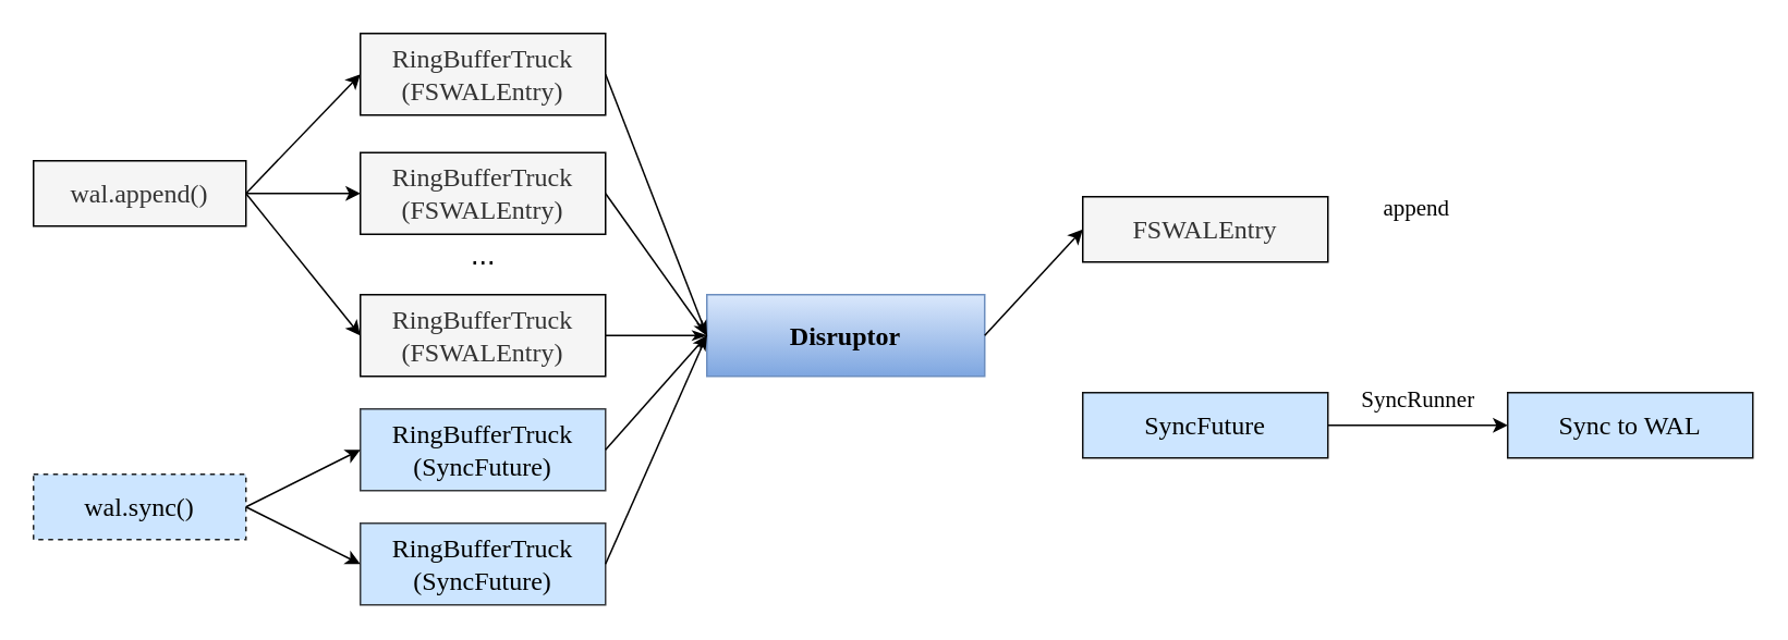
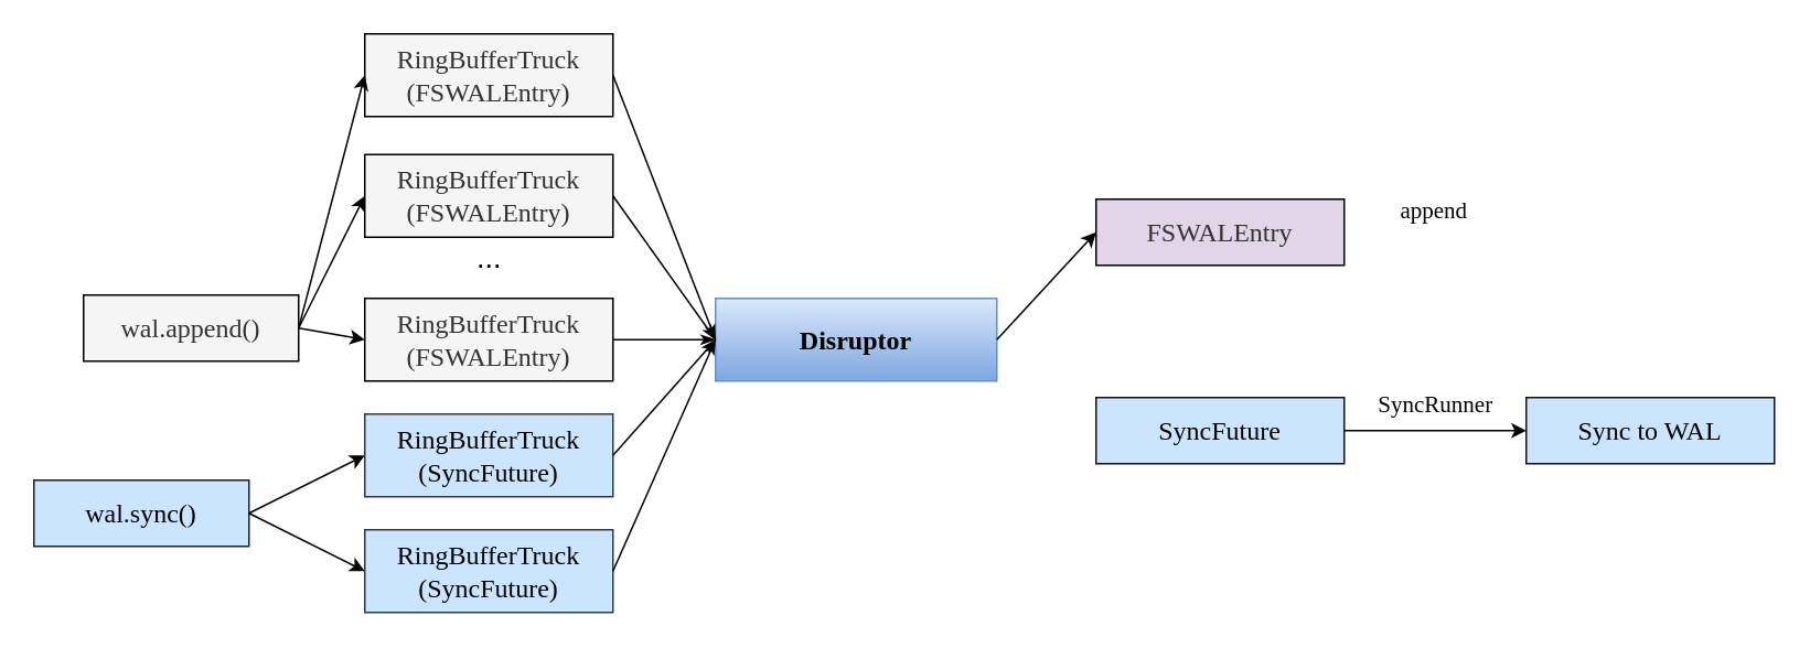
  <mxCell id="0" />
  <mxCell id="1" parent="0" />
- <mxCell id="2" value="&lt;font style=&quot;font-size: 16px;&quot; face=&quot;Verdana&quot;&gt;wal.append()&lt;/font&gt;" style="rounded=0;whiteSpace=wrap;html=1;fillColor=#f5f5f5;fontColor=#333333;strokeColor=#000000;" vertex="1" parent="1"><mxGeometry x="20" y="98" width="130" height="40" as="geometry" /></mxCell>
+ <mxCell id="2" value="&lt;font style=&quot;font-size: 16px;&quot; face=&quot;Verdana&quot;&gt;wal.append()&lt;/font&gt;" style="rounded=0;whiteSpace=wrap;html=1;fillColor=#f5f5f5;fontColor=#333333;strokeColor=#000000;" vertex="1" parent="1"><mxGeometry x="50" y="178" width="130" height="40" as="geometry" /></mxCell>
  <mxCell id="3" value="&lt;font style=&quot;font-size: 16px;&quot; face=&quot;Verdana&quot;&gt;RingBufferTruck&lt;br&gt;(FSWALEntry)&lt;br&gt;&lt;/font&gt;" style="rounded=0;whiteSpace=wrap;html=1;fillColor=#f5f5f5;fontColor=#333333;strokeColor=#000000;" vertex="1" parent="1"><mxGeometry x="220" y="20" width="150" height="50" as="geometry" /></mxCell>
  <mxCell id="4" value="&lt;font style=&quot;font-size: 16px;&quot; face=&quot;Verdana&quot;&gt;RingBufferTruck&lt;br&gt;(FSWALEntry)&lt;br&gt;&lt;/font&gt;" style="rounded=0;whiteSpace=wrap;html=1;fillColor=#f5f5f5;fontColor=#333333;strokeColor=#000000;" vertex="1" parent="1"><mxGeometry x="220" y="93" width="150" height="50" as="geometry" /></mxCell>
  <mxCell id="5" value="&lt;font style=&quot;font-size: 16px;&quot; face=&quot;Verdana&quot;&gt;RingBufferTruck&lt;br&gt;(FSWALEntry)&lt;br&gt;&lt;/font&gt;" style="rounded=0;whiteSpace=wrap;html=1;fillColor=#f5f5f5;fontColor=#333333;strokeColor=#000000;" vertex="1" parent="1"><mxGeometry x="220" y="180" width="150" height="50" as="geometry" /></mxCell>
  <mxCell id="6" value="&lt;font style=&quot;font-size: 18px;&quot;&gt;...&lt;/font&gt;" style="text;html=1;align=center;verticalAlign=middle;resizable=0;points=[];autosize=1;strokeColor=none;fillColor=none;" vertex="1" parent="1"><mxGeometry x="275" y="136" width="40" height="40" as="geometry" /></mxCell>
  <mxCell id="7" value="" style="endArrow=classic;html=1;rounded=0;exitX=1;exitY=0.5;exitDx=0;exitDy=0;entryX=0;entryY=0.5;entryDx=0;entryDy=0;" edge="1" parent="1" source="2" target="3"><mxGeometry width="50" height="50" relative="1" as="geometry"><mxPoint x="340" y="150" as="sourcePoint" /><mxPoint x="390" y="100" as="targetPoint" /></mxGeometry></mxCell>
  <mxCell id="8" value="" style="endArrow=classic;html=1;rounded=0;exitX=1;exitY=0.5;exitDx=0;exitDy=0;entryX=0;entryY=0.5;entryDx=0;entryDy=0;" edge="1" parent="1" source="2" target="4"><mxGeometry width="50" height="50" relative="1" as="geometry"><mxPoint x="340" y="150" as="sourcePoint" /><mxPoint x="390" y="100" as="targetPoint" /></mxGeometry></mxCell>
  <mxCell id="9" value="" style="endArrow=classic;html=1;rounded=0;exitX=1;exitY=0.5;exitDx=0;exitDy=0;entryX=0;entryY=0.5;entryDx=0;entryDy=0;" edge="1" parent="1" source="2" target="5"><mxGeometry width="50" height="50" relative="1" as="geometry"><mxPoint x="340" y="150" as="sourcePoint" /><mxPoint x="390" y="100" as="targetPoint" /></mxGeometry></mxCell>
- <mxCell id="10" value="&lt;font style=&quot;font-size: 16px;&quot; face=&quot;Verdana&quot;&gt;wal.sync()&lt;/font&gt;" style="rounded=0;whiteSpace=wrap;html=1;fillColor=#cce5ff;strokeColor=#1f2123;dashed=1;" vertex="1" parent="1"><mxGeometry x="20" y="290" width="130" height="40" as="geometry" /></mxCell>
+ <mxCell id="10" value="&lt;font style=&quot;font-size: 16px;&quot; face=&quot;Verdana&quot;&gt;wal.sync()&lt;/font&gt;" style="rounded=0;whiteSpace=wrap;html=1;fillColor=#cce5ff;strokeColor=#1f2123;" vertex="1" parent="1"><mxGeometry x="20" y="290" width="130" height="40" as="geometry" /></mxCell>
  <mxCell id="11" value="&lt;font style=&quot;font-size: 16px;&quot; face=&quot;Verdana&quot;&gt;RingBufferTruck&lt;br&gt;(SyncFuture)&lt;br&gt;&lt;/font&gt;" style="rounded=0;whiteSpace=wrap;html=1;fillColor=#cce5ff;strokeColor=#36393d;" vertex="1" parent="1"><mxGeometry x="220" y="250" width="150" height="50" as="geometry" /></mxCell>
  <mxCell id="12" value="&lt;font style=&quot;font-size: 16px;&quot; face=&quot;Verdana&quot;&gt;RingBufferTruck&lt;br&gt;(SyncFuture)&lt;br&gt;&lt;/font&gt;" style="rounded=0;whiteSpace=wrap;html=1;fillColor=#cce5ff;strokeColor=#36393d;" vertex="1" parent="1"><mxGeometry x="220" y="320" width="150" height="50" as="geometry" /></mxCell>
  <mxCell id="13" value="" style="endArrow=classic;html=1;rounded=0;exitX=1;exitY=0.5;exitDx=0;exitDy=0;entryX=0;entryY=0.5;entryDx=0;entryDy=0;" edge="1" parent="1" source="10" target="11"><mxGeometry width="50" height="50" relative="1" as="geometry"><mxPoint x="340" y="380" as="sourcePoint" /><mxPoint x="390" y="330" as="targetPoint" /></mxGeometry></mxCell>
  <mxCell id="14" value="" style="endArrow=classic;html=1;rounded=0;exitX=1;exitY=0.5;exitDx=0;exitDy=0;entryX=0;entryY=0.5;entryDx=0;entryDy=0;" edge="1" parent="1" source="10" target="12"><mxGeometry width="50" height="50" relative="1" as="geometry"><mxPoint x="340" y="380" as="sourcePoint" /><mxPoint x="390" y="330" as="targetPoint" /></mxGeometry></mxCell>
  <mxCell id="15" value="&lt;b&gt;&lt;font style=&quot;font-size: 16px;&quot; face=&quot;Verdana&quot;&gt;Disruptor&lt;/font&gt;&lt;/b&gt;" style="rounded=0;whiteSpace=wrap;html=1;fillColor=#dae8fc;strokeColor=#6c8ebf;gradientColor=#7ea6e0;" vertex="1" parent="1"><mxGeometry x="432" y="180" width="170" height="50" as="geometry" /></mxCell>
  <mxCell id="16" value="" style="endArrow=classicThin;html=1;rounded=0;exitX=1;exitY=0.5;exitDx=0;exitDy=0;entryX=0;entryY=0.5;entryDx=0;entryDy=0;endFill=1;" edge="1" parent="1" source="3" target="15"><mxGeometry width="50" height="50" relative="1" as="geometry"><mxPoint x="272" y="150" as="sourcePoint" /><mxPoint x="322" y="100" as="targetPoint" /></mxGeometry></mxCell>
  <mxCell id="17" value="" style="endArrow=classicThin;html=1;rounded=0;exitX=1;exitY=0.5;exitDx=0;exitDy=0;entryX=0;entryY=0.5;entryDx=0;entryDy=0;endFill=1;" edge="1" parent="1" source="4" target="15"><mxGeometry width="50" height="50" relative="1" as="geometry"><mxPoint x="372" y="180" as="sourcePoint" /><mxPoint x="322" y="100" as="targetPoint" /></mxGeometry></mxCell>
  <mxCell id="18" value="" style="endArrow=classicThin;html=1;rounded=0;exitX=1;exitY=0.5;exitDx=0;exitDy=0;entryX=0;entryY=0.5;entryDx=0;entryDy=0;endFill=1;" edge="1" parent="1" source="5" target="15"><mxGeometry width="50" height="50" relative="1" as="geometry"><mxPoint x="272" y="150" as="sourcePoint" /><mxPoint x="322" y="100" as="targetPoint" /></mxGeometry></mxCell>
  <mxCell id="19" value="" style="endArrow=classicThin;html=1;rounded=0;exitX=1;exitY=0.5;exitDx=0;exitDy=0;entryX=0;entryY=0.5;entryDx=0;entryDy=0;endFill=1;" edge="1" parent="1" source="11" target="15"><mxGeometry width="50" height="50" relative="1" as="geometry"><mxPoint x="272" y="150" as="sourcePoint" /><mxPoint x="322" y="100" as="targetPoint" /></mxGeometry></mxCell>
  <mxCell id="20" value="" style="endArrow=classicThin;html=1;rounded=0;exitX=1;exitY=0.5;exitDx=0;exitDy=0;entryX=0;entryY=0.5;entryDx=0;entryDy=0;endFill=1;" edge="1" parent="1" source="12" target="15"><mxGeometry width="50" height="50" relative="1" as="geometry"><mxPoint x="272" y="150" as="sourcePoint" /><mxPoint x="322" y="100" as="targetPoint" /></mxGeometry></mxCell>
- <mxCell id="21" value="&lt;font style=&quot;font-size: 16px;&quot; face=&quot;Verdana&quot;&gt;FSWALEntry&lt;br&gt;&lt;/font&gt;" style="rounded=0;whiteSpace=wrap;html=1;fillColor=#f5f5f5;fontColor=#333333;strokeColor=#000000;" vertex="1" parent="1"><mxGeometry x="662" y="120" width="150" height="40" as="geometry" /></mxCell>
+ <mxCell id="21" value="&lt;font style=&quot;font-size: 16px;&quot; face=&quot;Verdana&quot;&gt;FSWALEntry&lt;br&gt;&lt;/font&gt;" style="rounded=0;whiteSpace=wrap;html=1;fillColor=#e1d5e7;fontColor=#333333;strokeColor=#000000;" vertex="1" parent="1"><mxGeometry x="662" y="120" width="150" height="40" as="geometry" /></mxCell>
  <mxCell id="22" style="edgeStyle=orthogonalEdgeStyle;rounded=0;orthogonalLoop=1;jettySize=auto;html=1;exitX=1;exitY=0.5;exitDx=0;exitDy=0;" edge="1" parent="1" source="23" target="26"><mxGeometry relative="1" as="geometry" /></mxCell>
  <mxCell id="23" value="&lt;font style=&quot;font-size: 16px;&quot; face=&quot;Verdana&quot;&gt;SyncFuture&lt;br&gt;&lt;/font&gt;" style="rounded=0;whiteSpace=wrap;html=1;fillColor=#cce5ff;strokeColor=#111213;" vertex="1" parent="1"><mxGeometry x="662" y="240" width="150" height="40" as="geometry" /></mxCell>
  <mxCell id="24" value="" style="endArrow=classic;html=1;rounded=0;exitX=1;exitY=0.5;exitDx=0;exitDy=0;entryX=0;entryY=0.5;entryDx=0;entryDy=0;" edge="1" parent="1" source="15" target="21"><mxGeometry width="50" height="50" relative="1" as="geometry"><mxPoint x="522" y="240" as="sourcePoint" /><mxPoint x="572" y="190" as="targetPoint" /></mxGeometry></mxCell>
  <mxCell id="25" value="&lt;font style=&quot;font-size: 14px;&quot; face=&quot;Verdana&quot;&gt;append&lt;/font&gt;" style="text;html=1;align=center;verticalAlign=middle;resizable=0;points=[];autosize=1;strokeColor=none;fillColor=none;" vertex="1" parent="1"><mxGeometry x="826" y="113" width="80" height="30" as="geometry" /></mxCell>
  <mxCell id="26" value="&lt;font style=&quot;font-size: 16px;&quot; face=&quot;Verdana&quot;&gt;Sync to WAL&lt;br&gt;&lt;/font&gt;" style="rounded=0;whiteSpace=wrap;html=1;fillColor=#cce5ff;strokeColor=#111213;" vertex="1" parent="1"><mxGeometry x="922" y="240" width="150" height="40" as="geometry" /></mxCell>
  <mxCell id="27" value="&lt;font style=&quot;font-size: 14px;&quot; face=&quot;Verdana&quot;&gt;SyncRunner&lt;/font&gt;" style="text;html=1;align=center;verticalAlign=middle;resizable=0;points=[];autosize=1;strokeColor=none;fillColor=none;" vertex="1" parent="1"><mxGeometry x="812" y="230" width="110" height="30" as="geometry" /></mxCell>
